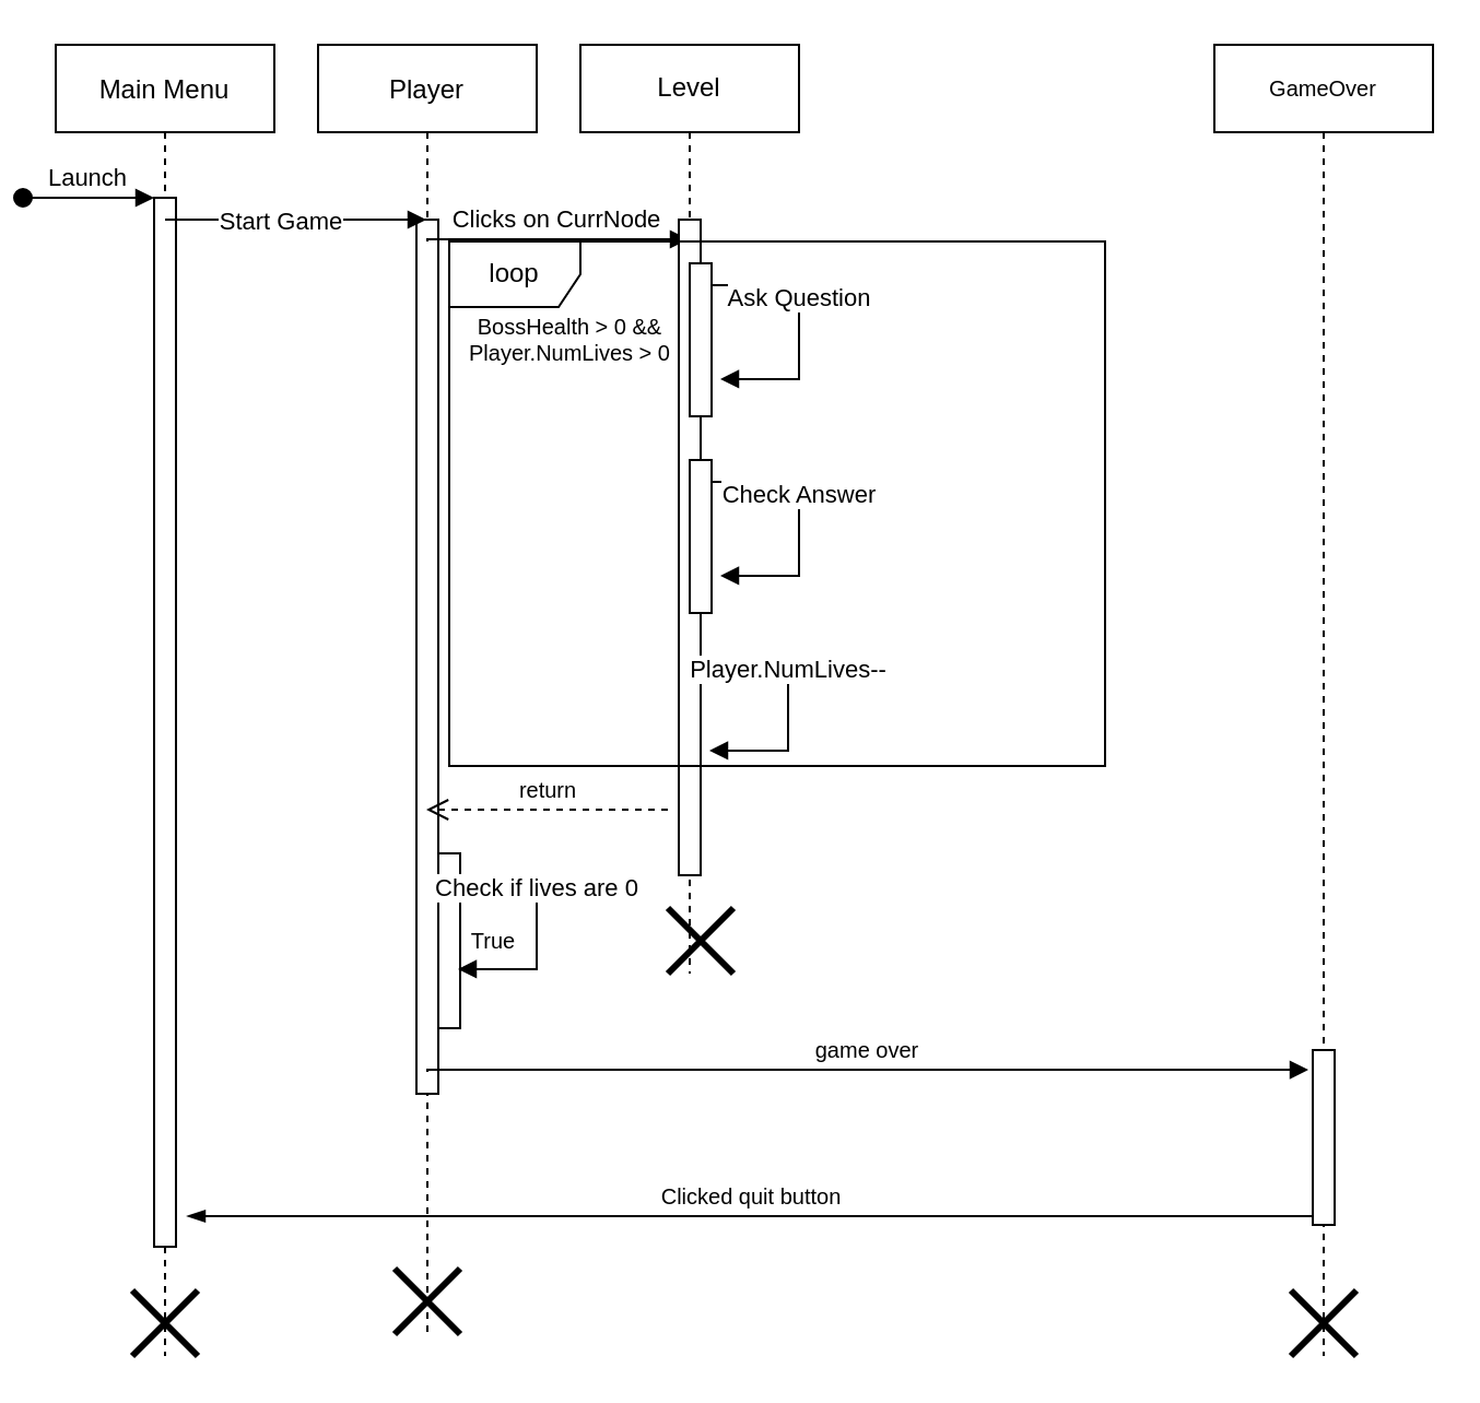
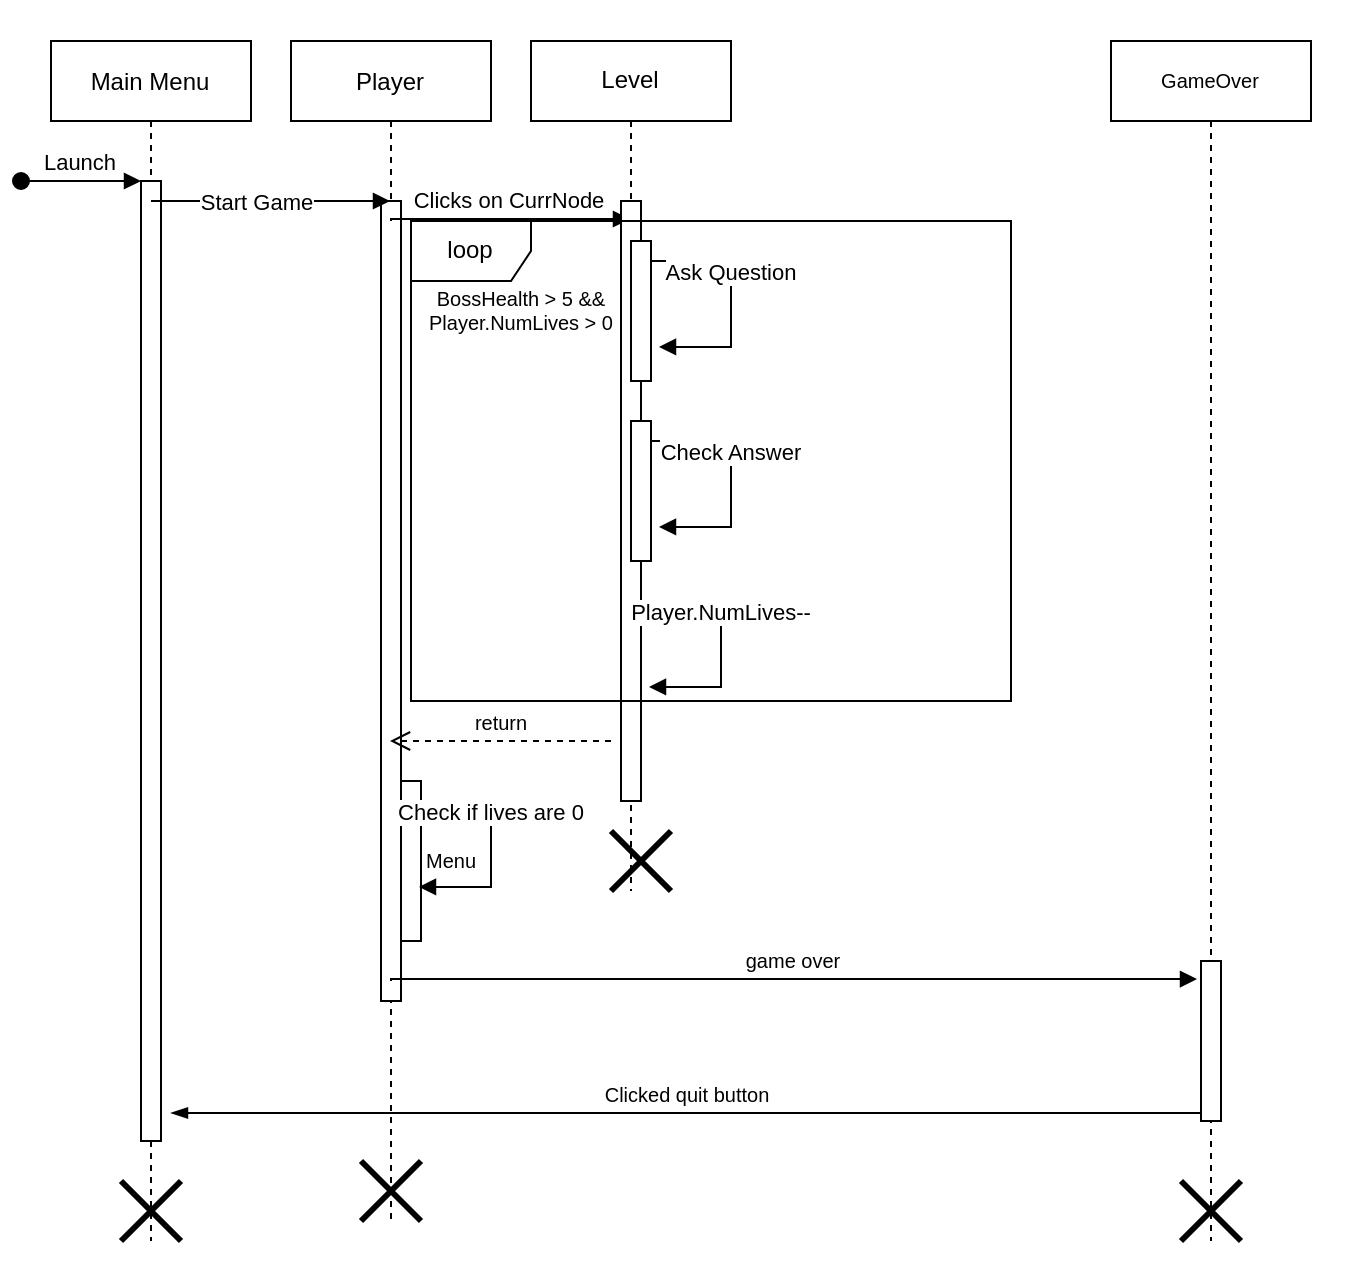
  <mxCell id="0" />
  <mxCell id="1" parent="0" />
  <mxCell id="2" value="Main Menu" style="shape=umlLifeline;perimeter=lifelinePerimeter;container=1;collapsible=0;recursiveResize=0;rounded=0;shadow=0;strokeWidth=1;" parent="1" vertex="1"><mxGeometry x="20" y="20" width="100" height="600" as="geometry" /></mxCell>
  <mxCell id="3" value="" style="points=[];perimeter=orthogonalPerimeter;rounded=0;shadow=0;strokeWidth=1;" parent="2" vertex="1"><mxGeometry x="45" y="70" width="10" height="480" as="geometry" /></mxCell>
  <mxCell id="4" value="Launch" style="verticalAlign=bottom;startArrow=oval;endArrow=block;startSize=8;shadow=0;strokeWidth=1;" parent="2" target="3" edge="1"><mxGeometry relative="1" as="geometry"><mxPoint x="-15" y="70" as="sourcePoint" /></mxGeometry></mxCell>
  <mxCell id="5" value="Clicked quit button" style="html=1;verticalAlign=bottom;endArrow=none;rounded=0;fontSize=10;edgeStyle=orthogonalEdgeStyle;entryX=0.1;entryY=0.95;entryDx=0;entryDy=0;entryPerimeter=0;startArrow=blockThin;startFill=1;endFill=0;" parent="2" target="28" edge="1"><mxGeometry width="80" relative="1" as="geometry"><mxPoint x="60" y="536" as="sourcePoint" /><mxPoint x="140" y="540" as="targetPoint" /><Array as="points"><mxPoint x="60" y="536" /></Array></mxGeometry></mxCell>
  <mxCell id="6" value="" style="shape=umlDestroy;whiteSpace=wrap;html=1;strokeWidth=3;" vertex="1" parent="2"><mxGeometry x="35" y="570" width="30" height="30" as="geometry" /></mxCell>
  <mxCell id="7" value="Player" style="shape=umlLifeline;perimeter=lifelinePerimeter;container=1;collapsible=0;recursiveResize=0;rounded=0;shadow=0;strokeWidth=1;" parent="1" vertex="1"><mxGeometry x="140" y="20" width="100" height="590" as="geometry" /></mxCell>
  <mxCell id="8" value="" style="points=[];perimeter=orthogonalPerimeter;rounded=0;shadow=0;strokeWidth=1;" parent="7" vertex="1"><mxGeometry x="45" y="80" width="10" height="400" as="geometry" /></mxCell>
  <mxCell id="9" value="Clicks on CurrNode" style="html=1;verticalAlign=bottom;endArrow=block;rounded=0;edgeStyle=orthogonalEdgeStyle;" parent="7" target="16" edge="1"><mxGeometry width="80" relative="1" as="geometry"><mxPoint x="50" y="90" as="sourcePoint" /><mxPoint x="130" y="90" as="targetPoint" /><Array as="points"><mxPoint x="50" y="89" /></Array></mxGeometry></mxCell>
  <mxCell id="10" value="return" style="html=1;verticalAlign=bottom;endArrow=open;dashed=1;endSize=8;rounded=0;fontSize=10;edgeStyle=orthogonalEdgeStyle;" parent="7" target="7" edge="1"><mxGeometry relative="1" as="geometry"><mxPoint x="160" y="350" as="sourcePoint" /><mxPoint x="80" y="350" as="targetPoint" /><Array as="points"><mxPoint x="100" y="350" /><mxPoint x="100" y="350" /></Array></mxGeometry></mxCell>
  <mxCell id="11" value="" style="html=1;points=[];perimeter=orthogonalPerimeter;fontSize=10;" parent="7" vertex="1"><mxGeometry x="55" y="370" width="10" height="80" as="geometry" /></mxCell>
- <mxCell id="12" value="True" style="text;html=1;align=center;verticalAlign=middle;resizable=0;points=[];autosize=1;strokeColor=none;fillColor=none;fontSize=10;" parent="7" vertex="1"><mxGeometry x="60" y="400" width="40" height="20" as="geometry" /></mxCell>
+ <mxCell id="12" value="Menu" style="text;html=1;align=center;verticalAlign=middle;resizable=0;points=[];autosize=1;strokeColor=none;fillColor=none;fontSize=10;" parent="7" vertex="1"><mxGeometry x="60" y="400" width="40" height="20" as="geometry" /></mxCell>
  <mxCell id="13" value="game over" style="html=1;verticalAlign=bottom;endArrow=block;rounded=0;fontSize=10;edgeStyle=orthogonalEdgeStyle;entryX=-0.2;entryY=0.113;entryDx=0;entryDy=0;entryPerimeter=0;" parent="7" target="28" edge="1"><mxGeometry width="80" relative="1" as="geometry"><mxPoint x="50" y="470" as="sourcePoint" /><mxPoint x="130" y="470" as="targetPoint" /><Array as="points"><mxPoint x="50" y="469" /></Array></mxGeometry></mxCell>
  <mxCell id="14" value="" style="shape=umlDestroy;whiteSpace=wrap;html=1;strokeWidth=3;" vertex="1" parent="7"><mxGeometry x="35" y="560" width="30" height="30" as="geometry" /></mxCell>
  <mxCell id="15" value="Start Game" style="html=1;verticalAlign=bottom;endArrow=block;rounded=0;edgeStyle=orthogonalEdgeStyle;" parent="1" target="7" edge="1"><mxGeometry x="-0.109" y="-10" width="80" relative="1" as="geometry"><mxPoint x="70" y="100" as="sourcePoint" /><mxPoint x="150" y="100" as="targetPoint" /><Array as="points"><mxPoint x="190" y="100" /><mxPoint x="190" y="100" /></Array><mxPoint as="offset" /></mxGeometry></mxCell>
  <mxCell id="16" value="Level" style="shape=umlLifeline;perimeter=lifelinePerimeter;whiteSpace=wrap;html=1;container=1;collapsible=0;recursiveResize=0;outlineConnect=0;" parent="1" vertex="1"><mxGeometry x="260" y="20" width="100" height="425" as="geometry" /></mxCell>
  <mxCell id="17" value="" style="html=1;points=[];perimeter=orthogonalPerimeter;" parent="16" vertex="1"><mxGeometry x="45" y="80" width="10" height="300" as="geometry" /></mxCell>
  <mxCell id="18" value="" style="html=1;points=[];perimeter=orthogonalPerimeter;" parent="16" vertex="1"><mxGeometry x="50" y="100" width="10" height="70" as="geometry" /></mxCell>
  <mxCell id="19" value="Ask Question" style="html=1;verticalAlign=bottom;endArrow=block;rounded=0;edgeStyle=orthogonalEdgeStyle;entryX=1.4;entryY=0.757;entryDx=0;entryDy=0;entryPerimeter=0;" parent="16" target="18" edge="1"><mxGeometry width="80" relative="1" as="geometry"><mxPoint x="60" y="120" as="sourcePoint" /><mxPoint x="140" y="120" as="targetPoint" /><Array as="points"><mxPoint x="60" y="110" /><mxPoint x="100" y="110" /><mxPoint x="100" y="153" /></Array></mxGeometry></mxCell>
  <mxCell id="20" value="" style="html=1;points=[];perimeter=orthogonalPerimeter;" parent="16" vertex="1"><mxGeometry x="50" y="190" width="10" height="70" as="geometry" /></mxCell>
  <mxCell id="21" value="Check Answer" style="html=1;verticalAlign=bottom;endArrow=block;rounded=0;edgeStyle=orthogonalEdgeStyle;entryX=1.4;entryY=0.757;entryDx=0;entryDy=0;entryPerimeter=0;" parent="16" edge="1"><mxGeometry width="80" relative="1" as="geometry"><mxPoint x="60" y="210" as="sourcePoint" /><mxPoint x="64" y="242.99" as="targetPoint" /><Array as="points"><mxPoint x="60" y="200" /><mxPoint x="100" y="200" /><mxPoint x="100" y="243" /></Array></mxGeometry></mxCell>
  <mxCell id="22" value="Player.NumLives--" style="html=1;verticalAlign=bottom;endArrow=block;rounded=0;edgeStyle=orthogonalEdgeStyle;entryX=1.4;entryY=0.757;entryDx=0;entryDy=0;entryPerimeter=0;" parent="16" edge="1"><mxGeometry width="80" relative="1" as="geometry"><mxPoint x="55" y="290" as="sourcePoint" /><mxPoint x="59" y="322.99" as="targetPoint" /><Array as="points"><mxPoint x="55" y="280" /><mxPoint x="95" y="280" /><mxPoint x="95" y="323" /></Array></mxGeometry></mxCell>
  <mxCell id="23" value="" style="shape=umlDestroy;whiteSpace=wrap;html=1;strokeWidth=3;" vertex="1" parent="16"><mxGeometry x="40" y="395" width="30" height="30" as="geometry" /></mxCell>
  <mxCell id="24" value="loop" style="shape=umlFrame;whiteSpace=wrap;html=1;" parent="1" vertex="1"><mxGeometry x="200" y="110" width="300" height="240" as="geometry" /></mxCell>
- <mxCell id="25" value="BossHealth &amp;gt; 0 &amp;amp;&amp;amp; &lt;br style=&quot;font-size: 10px;&quot;&gt;Player.NumLives &amp;gt; 0" style="text;html=1;align=center;verticalAlign=middle;resizable=0;points=[];autosize=1;strokeColor=none;fillColor=none;fontSize=10;" parent="1" vertex="1"><mxGeometry x="200" y="140" width="110" height="30" as="geometry" /></mxCell>
+ <mxCell id="25" value="BossHealth &amp;gt; 5 &amp;amp;&amp;amp; &lt;br style=&quot;font-size: 10px;&quot;&gt;Player.NumLives &amp;gt; 0" style="text;html=1;align=center;verticalAlign=middle;resizable=0;points=[];autosize=1;strokeColor=none;fillColor=none;fontSize=10;" parent="1" vertex="1"><mxGeometry x="200" y="140" width="110" height="30" as="geometry" /></mxCell>
  <mxCell id="26" value="Check if lives are 0" style="html=1;verticalAlign=bottom;endArrow=block;rounded=0;edgeStyle=orthogonalEdgeStyle;entryX=1.4;entryY=0.757;entryDx=0;entryDy=0;entryPerimeter=0;" parent="1" edge="1"><mxGeometry width="80" relative="1" as="geometry"><mxPoint x="200" y="410" as="sourcePoint" /><mxPoint x="204" y="442.99" as="targetPoint" /><Array as="points"><mxPoint x="200" y="400" /><mxPoint x="240" y="400" /><mxPoint x="240" y="443" /></Array></mxGeometry></mxCell>
  <mxCell id="27" value="GameOver" style="shape=umlLifeline;perimeter=lifelinePerimeter;whiteSpace=wrap;html=1;container=1;collapsible=0;recursiveResize=0;outlineConnect=0;fontSize=10;" parent="1" vertex="1"><mxGeometry x="550" y="20" width="100" height="600" as="geometry" /></mxCell>
  <mxCell id="28" value="" style="html=1;points=[];perimeter=orthogonalPerimeter;fontSize=10;" parent="27" vertex="1"><mxGeometry x="45" y="460" width="10" height="80" as="geometry" /></mxCell>
  <mxCell id="29" value="" style="shape=umlDestroy;whiteSpace=wrap;html=1;strokeWidth=3;" vertex="1" parent="27"><mxGeometry x="35" y="570" width="30" height="30" as="geometry" /></mxCell>
